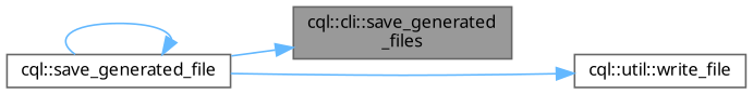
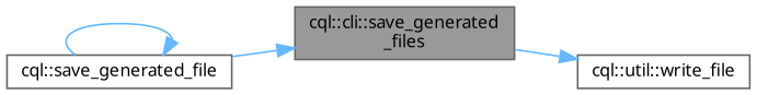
  digraph {
    fontname="Noto Sans"
    rankdir=LR
    node [color=grey40 fillcolor=white fontname="Noto Sans" fontsize=10 shape=box style=filled]
    edge [color=steelblue1 fontname="Noto Sans" fontsize=10 labelfontname=Helvetica labelfontsize=10 style=solid]
    n1 [color=gray40 fillcolor=grey60 fontcolor=black height=0.2 label="cql::cli::save_generated\l_files" width=0.4]
    n2 [height=0.2 label="cql::save_generated_file" width=0.4]
    n3 [height=0.2 label="cql::util::write_file" width=0.4]
    n2 -> n1
    n2 -> n2
-   n2 -> n3
+   n1 -> n3
  }
